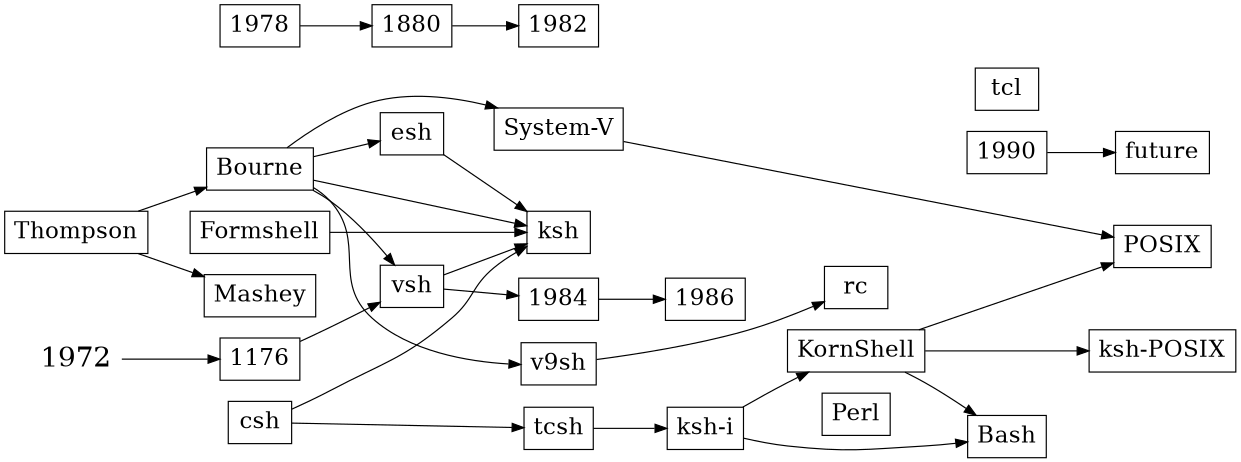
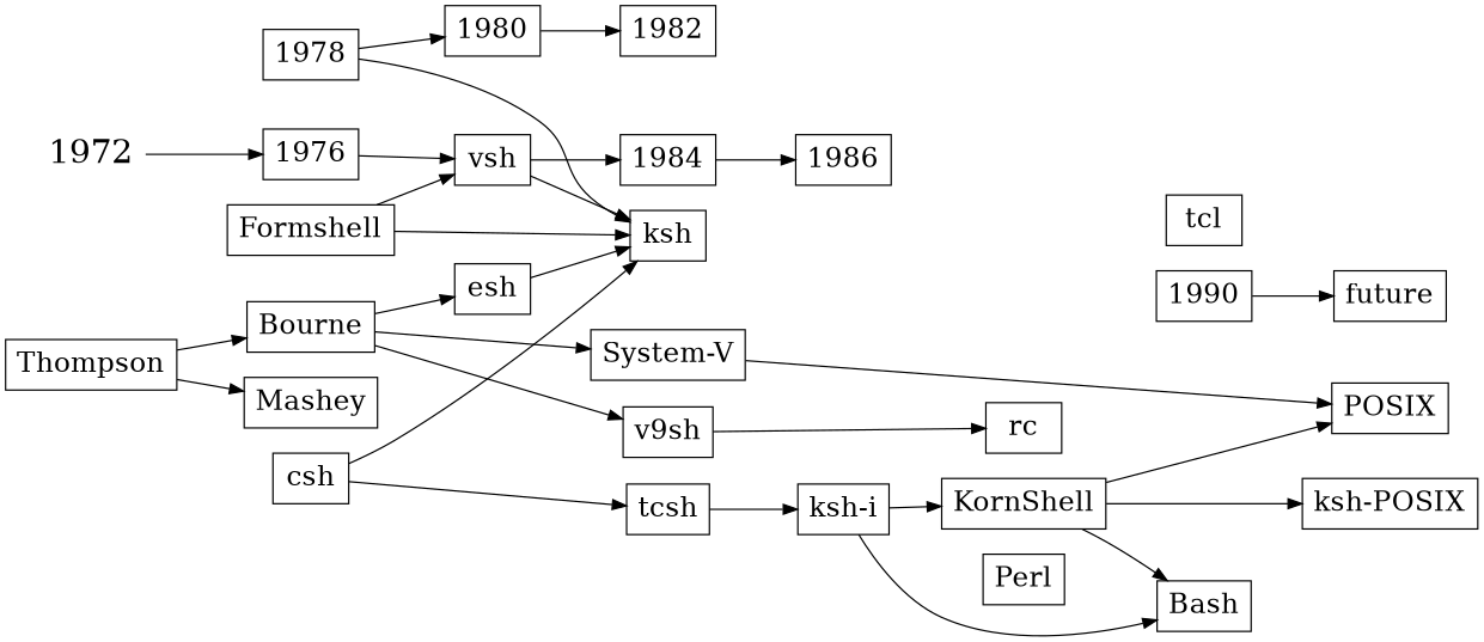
  digraph {
    rankdir=LR
    node [fontsize=20 shape=box]
-   1976 [height=0.50 width=0.83 label=1176]
+   1976 [height=0.50 width=0.83]
    Mashey [height=0.50 width=1.11]
    Bourne [height=0.50 width=1.06]
    1978 [height=0.50 width=0.83]
    Formshell [height=0.50 width=1.36]
    csh [height=0.50 width=0.75]
-   1980 [height=0.50 width=0.86 label=1880]
+   1980 [height=0.50 width=0.86]
    esh [height=0.50 width=0.75]
    vsh [height=0.50 width=0.75]
    1982 [height=0.50 width=0.86]
    ksh [height=0.50 width=0.75]
    "System-V" [height=0.50 width=1.31]
    1984 [height=0.50 width=0.86]
    v9sh [height=0.50 width=0.75]
    tcsh [height=0.50 width=0.75]
    1986 [height=0.50 width=0.86]
    "ksh-i" [height=0.50 width=0.81]
    KornShell [height=0.50 width=1.36]
    Perl [height=0.50 width=0.75]
    rc [height=0.50 width=0.75]
    1990 [height=0.50 width=0.86]
    tcl [height=0.50 width=0.75]
    Bash [height=0.50 width=0.78]
    future [height=0.50 width=1.03]
    POSIX [height=0.50 width=1.03]
    "ksh-POSIX" [height=0.50 width=1.53]
    1972 [fontsize=24 height=0.50 shape=plaintext width=0.83]
    Thompson [height=0.50 width=1.42]
    subgraph sub_1 {
      rank=same
      1976
      Mashey
      Bourne
    }
    subgraph sub_2 {
      rank=same
      1978
      Formshell
      csh
    }
    subgraph sub_3 {
      rank=same
      1980
      esh
      vsh
    }
    subgraph sub_4 {
      rank=same
      1982
      ksh
      "System-V"
    }
    subgraph sub_5 {
      rank=same
      1984
      v9sh
      tcsh
    }
    subgraph sub_6 {
      rank=same
      1986
      "ksh-i"
    }
    subgraph sub_7 {
      rank=same
      KornShell
      Perl
      rc
    }
    subgraph sub_8 {
      rank=same
      1990
      tcl
      Bash
    }
    subgraph sub_9 {
      rank=same
      future
      POSIX
      "ksh-POSIX"
    }
    1976 -> vsh
    Bourne -> esh
-   Bourne -> vsh
-   Bourne -> ksh
+   Formshell -> vsh
+   1978 -> ksh
    Bourne -> "System-V"
    Bourne -> v9sh
    1978 -> 1980
    Formshell -> csh [style=invis]
    Formshell -> ksh
    csh -> ksh
    csh -> tcsh
    1980 -> 1982
    esh -> ksh
    vsh -> ksh
    vsh -> 1984
    "System-V" -> POSIX
    1984 -> v9sh [style=invis]
    1984 -> 1986
    v9sh -> tcsh [style=invis]
    v9sh -> rc
    tcsh -> "ksh-i"
    "ksh-i" -> KornShell
    "ksh-i" -> Bash
    KornShell -> Perl [style=invis]
    KornShell -> Bash
    KornShell -> POSIX
    KornShell -> "ksh-POSIX"
    rc -> KornShell [style=invis]
    1990 -> future
    1972 -> 1976
    Thompson -> Mashey
    Thompson -> Bourne
  }
